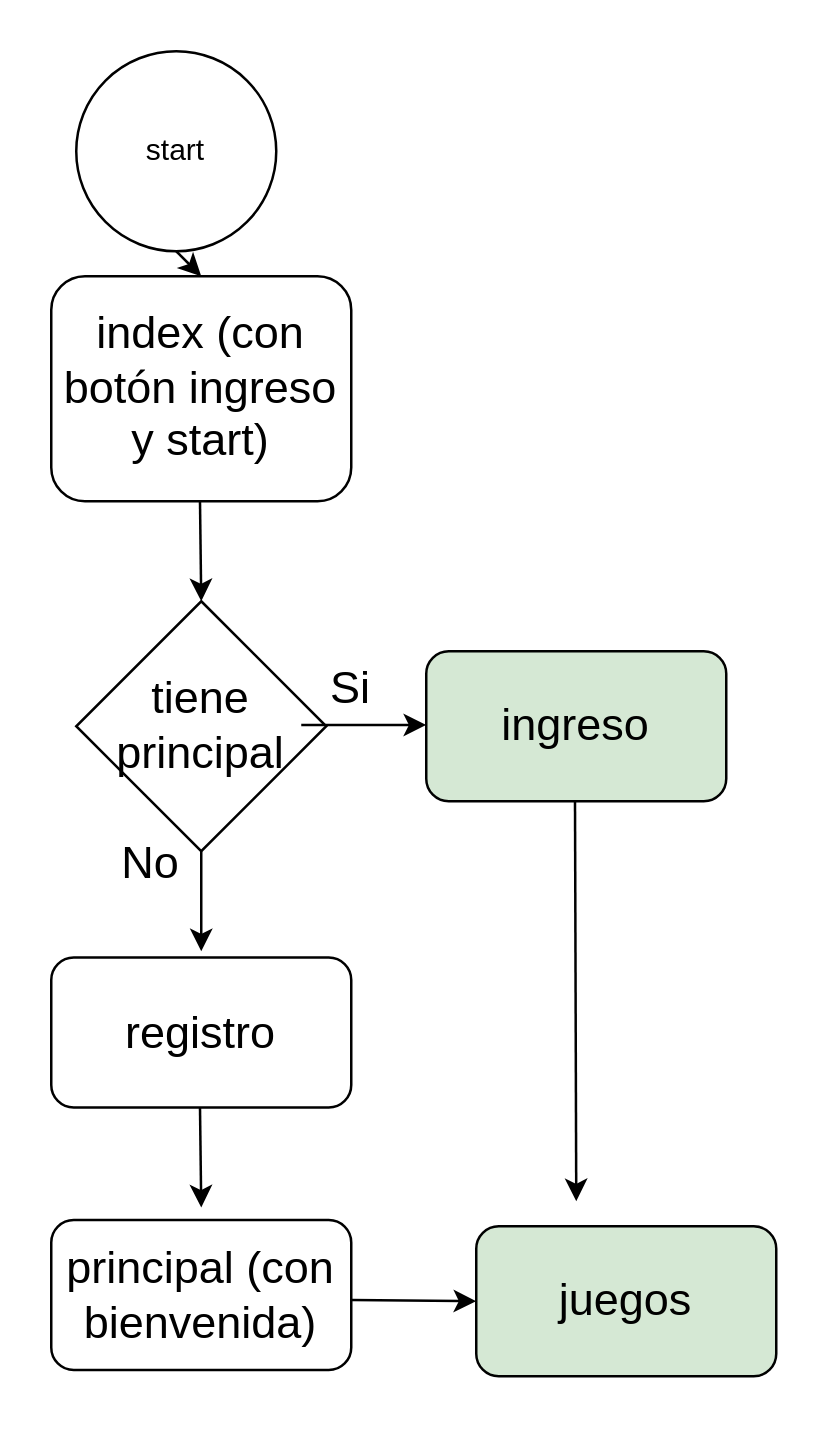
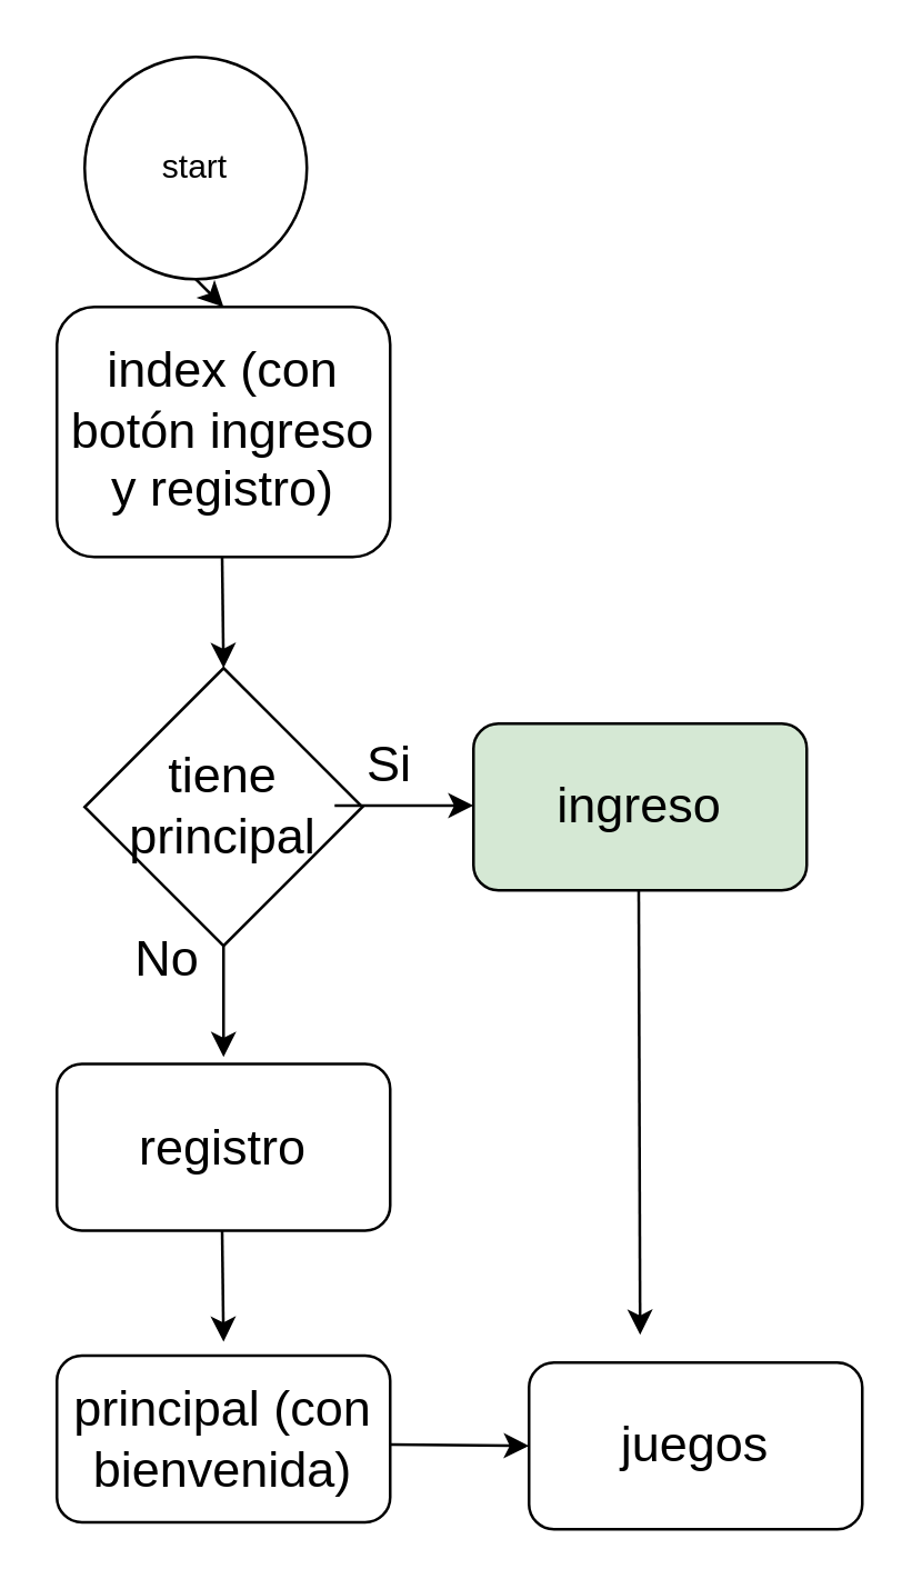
  <mxCell id="0" />
  <mxCell id="1" parent="0" />
- <mxCell id="2" value="&lt;font style=&quot;font-size: 18px;&quot;&gt;index (con botón ingreso y start)&lt;/font&gt;" style="rounded=1;whiteSpace=wrap;html=1;" parent="1" vertex="1"><mxGeometry x="20" y="110" width="120" height="90" as="geometry" /></mxCell>
+ <mxCell id="2" value="&lt;font style=&quot;font-size: 18px;&quot;&gt;index (con botón ingreso y registro)&lt;/font&gt;" style="rounded=1;whiteSpace=wrap;html=1;" parent="1" vertex="1"><mxGeometry x="20" y="110" width="120" height="90" as="geometry" /></mxCell>
  <mxCell id="3" value="start" style="ellipse;whiteSpace=wrap;html=1;aspect=fixed;" parent="1" vertex="1"><mxGeometry x="30" y="20" width="80" height="80" as="geometry" /></mxCell>
  <mxCell id="4" value="" style="endArrow=classic;html=1;exitX=0.5;exitY=1;exitDx=0;exitDy=0;" parent="1" edge="1" source="3"><mxGeometry width="50" height="50" relative="1" as="geometry"><mxPoint x="79.5" y="90" as="sourcePoint" /><mxPoint x="80" y="110" as="targetPoint" /></mxGeometry></mxCell>
  <mxCell id="5" value="" style="endArrow=classic;html=1;" parent="1" edge="1"><mxGeometry width="50" height="50" relative="1" as="geometry"><mxPoint x="79.5" y="200" as="sourcePoint" /><mxPoint x="80" y="240" as="targetPoint" /></mxGeometry></mxCell>
  <mxCell id="6" value="&lt;font style=&quot;font-size: 18px;&quot;&gt;registro&lt;/font&gt;" style="rounded=1;whiteSpace=wrap;html=1;" parent="1" vertex="1"><mxGeometry x="20" y="382.5" width="120" height="60" as="geometry" /></mxCell>
  <mxCell id="7" value="&lt;font style=&quot;font-size: 18px;&quot;&gt;principal (con bienvenida)&lt;/font&gt;" style="rounded=1;whiteSpace=wrap;html=1;" parent="1" vertex="1"><mxGeometry x="20" y="487.5" width="120" height="60" as="geometry" /></mxCell>
  <mxCell id="8" value="" style="endArrow=classic;html=1;" parent="1" edge="1"><mxGeometry width="50" height="50" relative="1" as="geometry"><mxPoint x="140" y="519.5" as="sourcePoint" /><mxPoint x="190" y="520" as="targetPoint" /></mxGeometry></mxCell>
- <mxCell id="9" value="&lt;font style=&quot;font-size: 18px;&quot;&gt;juegos&lt;/font&gt;" style="rounded=1;whiteSpace=wrap;html=1;fillColor=#d5e8d4;" parent="1" vertex="1"><mxGeometry x="190" y="490" width="120" height="60" as="geometry" /></mxCell>
+ <mxCell id="9" value="&lt;font style=&quot;font-size: 18px;&quot;&gt;juegos&lt;/font&gt;" style="rounded=1;whiteSpace=wrap;html=1;" parent="1" vertex="1"><mxGeometry x="190" y="490" width="120" height="60" as="geometry" /></mxCell>
  <mxCell id="10" value="" style="endArrow=classic;html=1;" parent="1" edge="1"><mxGeometry width="50" height="50" relative="1" as="geometry"><mxPoint x="79.5" y="442.5" as="sourcePoint" /><mxPoint x="80" y="482.5" as="targetPoint" /></mxGeometry></mxCell>
  <mxCell id="11" value="tiene principal" style="rhombus;whiteSpace=wrap;html=1;fontSize=18;" parent="1" vertex="1"><mxGeometry x="30" y="240" width="100" height="100" as="geometry" /></mxCell>
  <mxCell id="12" value="" style="endArrow=classic;html=1;" parent="1" edge="1"><mxGeometry width="50" height="50" relative="1" as="geometry"><mxPoint x="80" y="340" as="sourcePoint" /><mxPoint x="80" y="380" as="targetPoint" /></mxGeometry></mxCell>
  <mxCell id="13" value="" style="endArrow=classic;html=1;" parent="1" edge="1"><mxGeometry width="50" height="50" relative="1" as="geometry"><mxPoint x="120" y="289.5" as="sourcePoint" /><mxPoint x="170" y="289.5" as="targetPoint" /></mxGeometry></mxCell>
  <mxCell id="14" value="Si" style="text;strokeColor=none;align=center;fillColor=none;html=1;verticalAlign=middle;whiteSpace=wrap;rounded=0;fontSize=18;" parent="1" vertex="1"><mxGeometry x="110" y="260" width="60" height="30" as="geometry" /></mxCell>
  <mxCell id="15" value="No" style="text;strokeColor=none;align=center;fillColor=none;html=1;verticalAlign=middle;whiteSpace=wrap;rounded=0;fontSize=18;" parent="1" vertex="1"><mxGeometry x="30" y="330" width="60" height="30" as="geometry" /></mxCell>
  <mxCell id="16" value="ingreso" style="rounded=1;whiteSpace=wrap;html=1;fontSize=18;fillColor=#d5e8d4;" parent="1" vertex="1"><mxGeometry x="170" y="260" width="120" height="60" as="geometry" /></mxCell>
  <mxCell id="17" value="" style="endArrow=classic;html=1;" parent="1" edge="1"><mxGeometry width="50" height="50" relative="1" as="geometry"><mxPoint x="229.5" y="320" as="sourcePoint" /><mxPoint x="230" y="480" as="targetPoint" /></mxGeometry></mxCell>
